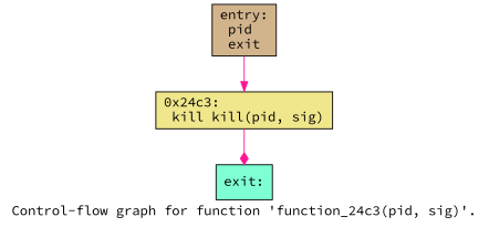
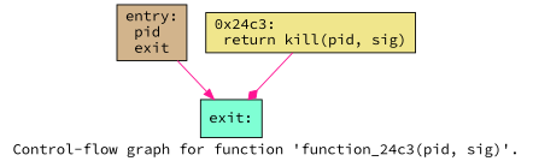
  digraph {
    fontname="Source Code Pro"
    label="Control-flow graph for function 'function_24c3(pid, sig)'."
    node [fontname="Source Code Pro" shape=record style=filled]
    edge [color=deeppink fontname="Source Code Pro"]
    n1 [fillcolor=tan label="{entry:\l  pid\l  exit\l}"]
-   n2 [fillcolor=khaki label="{0x24c3:\l  kill kill(pid, sig)\l}"]
+   n2 [fillcolor=khaki label="{0x24c3:\l  return kill(pid, sig)\l}"]
    n3 [fillcolor=aquamarine label="{exit:\l}"]
-   n1 -> n2 [arrowhead=normal]
+   n1 -> n3 [arrowhead=normal]
    n2 -> n3 [arrowhead=diamond]
  }
